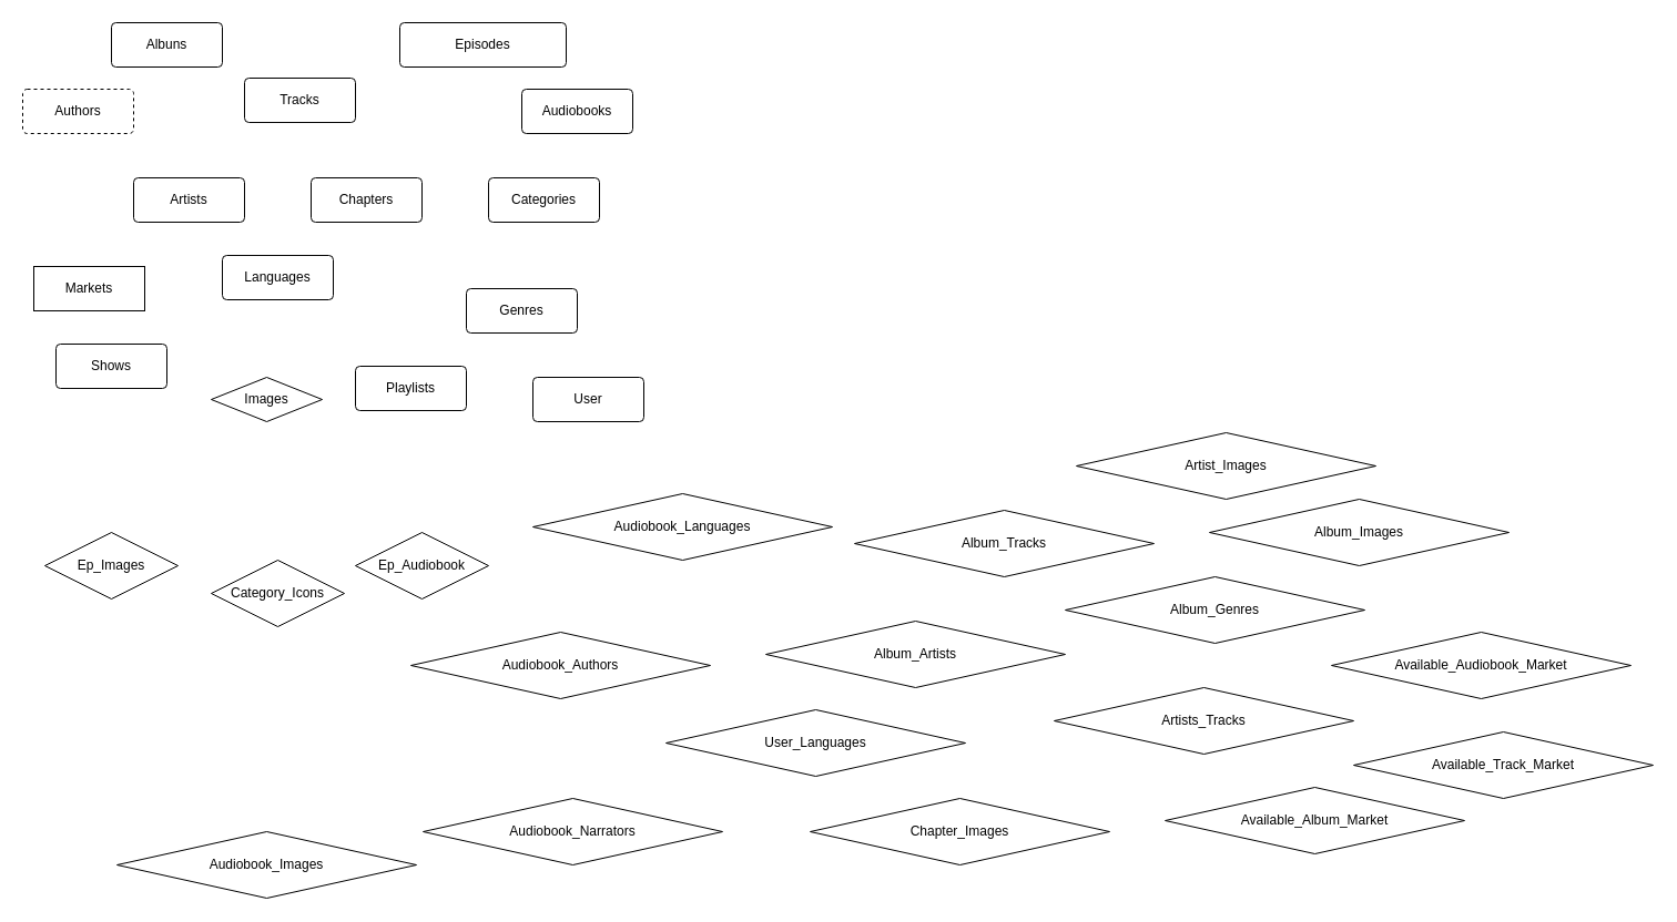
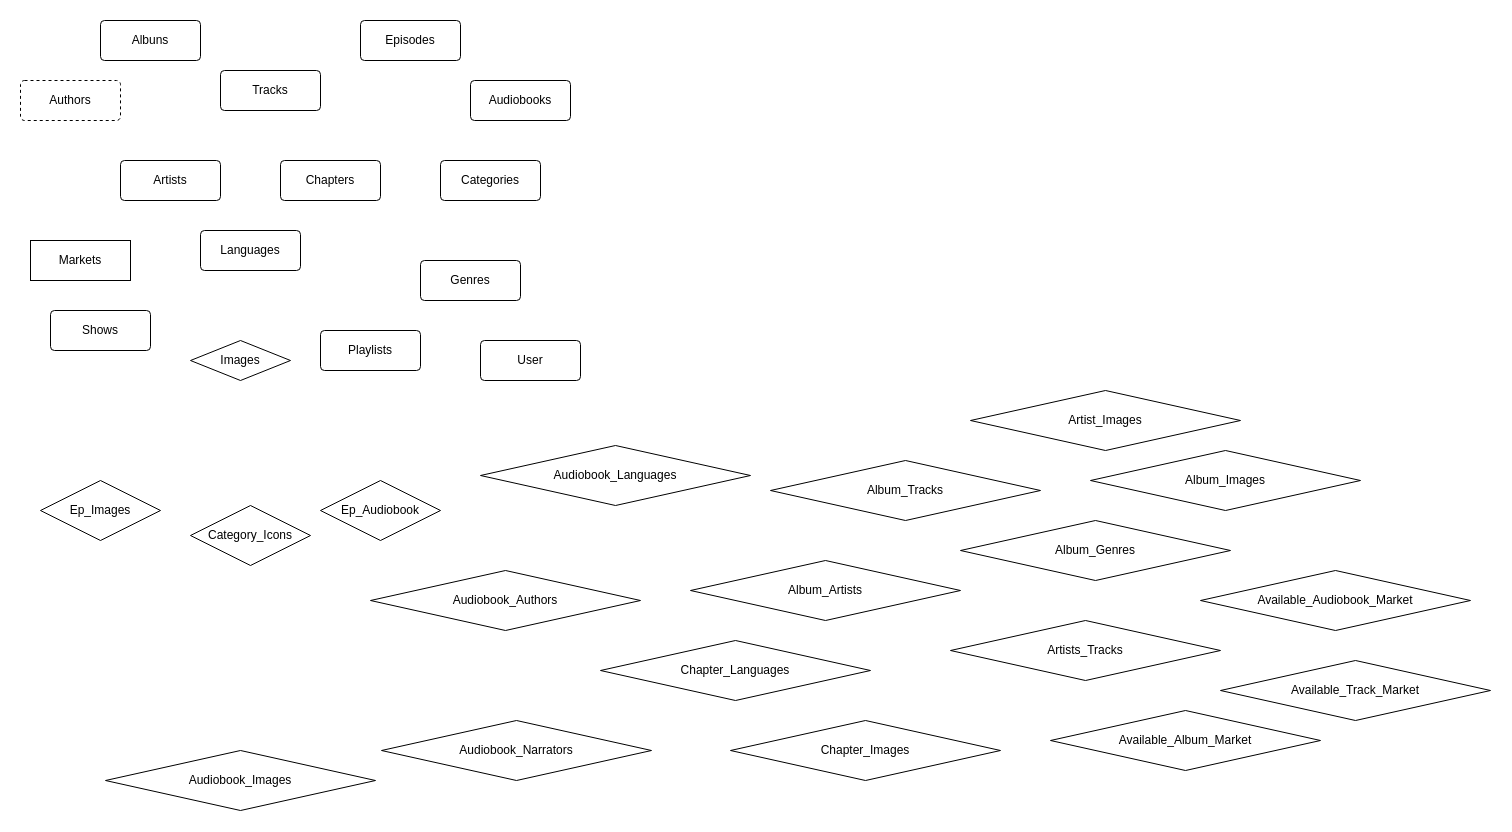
  <mxCell id="0" />
  <mxCell id="1" parent="0" />
  <mxCell id="2" value="Albuns" style="rounded=1;arcSize=10;whiteSpace=wrap;html=1;align=center;" vertex="1" parent="1"><mxGeometry x="100" y="20" width="100" height="40" as="geometry" /></mxCell>
  <mxCell id="3" value="Artists" style="rounded=1;arcSize=10;whiteSpace=wrap;html=1;align=center;" vertex="1" parent="1"><mxGeometry x="120" y="160" width="100" height="40" as="geometry" /></mxCell>
  <mxCell id="4" value="Tracks" style="rounded=1;arcSize=10;whiteSpace=wrap;html=1;align=center;" vertex="1" parent="1"><mxGeometry x="220" y="70" width="100" height="40" as="geometry" /></mxCell>
  <mxCell id="5" value="Audiobooks" style="rounded=1;arcSize=10;whiteSpace=wrap;html=1;align=center;" vertex="1" parent="1"><mxGeometry x="470" y="80" width="100" height="40" as="geometry" /></mxCell>
  <mxCell id="6" value="Chapters" style="rounded=1;arcSize=10;whiteSpace=wrap;html=1;align=center;" vertex="1" parent="1"><mxGeometry x="280" y="160" width="100" height="40" as="geometry" /></mxCell>
- <mxCell id="7" value="Episodes" style="rounded=1;arcSize=10;whiteSpace=wrap;html=1;align=center;" vertex="1" parent="1"><mxGeometry x="360" y="20" width="150" height="40" as="geometry" /></mxCell>
+ <mxCell id="7" value="Episodes" style="rounded=1;arcSize=10;whiteSpace=wrap;html=1;align=center;" vertex="1" parent="1"><mxGeometry x="360" y="20" width="100" height="40" as="geometry" /></mxCell>
  <mxCell id="8" value="Categories" style="rounded=1;arcSize=10;whiteSpace=wrap;html=1;align=center;" vertex="1" parent="1"><mxGeometry x="440" y="160" width="100" height="40" as="geometry" /></mxCell>
  <mxCell id="9" value="Authors" style="rounded=1;arcSize=10;whiteSpace=wrap;html=1;align=center;dashed=1;" vertex="1" parent="1"><mxGeometry x="20" y="80" width="100" height="40" as="geometry" /></mxCell>
  <mxCell id="10" value="Languages" style="rounded=1;arcSize=10;whiteSpace=wrap;html=1;align=center;" vertex="1" parent="1"><mxGeometry x="200" y="230" width="100" height="40" as="geometry" /></mxCell>
  <mxCell id="11" value="Genres" style="rounded=1;arcSize=10;whiteSpace=wrap;html=1;align=center;" vertex="1" parent="1"><mxGeometry x="420" y="260" width="100" height="40" as="geometry" /></mxCell>
  <mxCell id="12" value="Markets" style="arcSize=10;whiteSpace=wrap;html=1;align=center;rounded=0;" vertex="1" parent="1"><mxGeometry x="30" y="240" width="100" height="40" as="geometry" /></mxCell>
  <mxCell id="13" value="Images" style="rhombus;arcSize=10;whiteSpace=wrap;html=1;align=center;" vertex="1" parent="1"><mxGeometry x="190" y="340" width="100" height="40" as="geometry" /></mxCell>
  <mxCell id="14" value="Playlists" style="rounded=1;arcSize=10;whiteSpace=wrap;html=1;align=center;" vertex="1" parent="1"><mxGeometry x="320" y="330" width="100" height="40" as="geometry" /></mxCell>
  <mxCell id="15" value="Shows" style="rounded=1;arcSize=10;whiteSpace=wrap;html=1;align=center;" vertex="1" parent="1"><mxGeometry x="50" y="310" width="100" height="40" as="geometry" /></mxCell>
  <mxCell id="16" value="User" style="rounded=1;arcSize=10;whiteSpace=wrap;html=1;align=center;" vertex="1" parent="1"><mxGeometry x="480" y="340" width="100" height="40" as="geometry" /></mxCell>
  <mxCell id="17" value="Ep_Images" style="shape=rhombus;perimeter=rhombusPerimeter;whiteSpace=wrap;html=1;align=center;" vertex="1" parent="1"><mxGeometry x="40" y="480" width="120" height="60" as="geometry" /></mxCell>
  <mxCell id="18" value="Ep_Audiobook" style="shape=rhombus;perimeter=rhombusPerimeter;whiteSpace=wrap;html=1;align=center;" vertex="1" parent="1"><mxGeometry x="320" y="480" width="120" height="60" as="geometry" /></mxCell>
  <mxCell id="19" value="Category_Icons" style="shape=rhombus;perimeter=rhombusPerimeter;whiteSpace=wrap;html=1;align=center;" vertex="1" parent="1"><mxGeometry x="190" y="505" width="120" height="60" as="geometry" /></mxCell>
  <mxCell id="20" value="Available_Audiobook_Market" style="shape=rhombus;perimeter=rhombusPerimeter;whiteSpace=wrap;html=1;align=center;" vertex="1" parent="1"><mxGeometry x="1200" y="570" width="270" height="60" as="geometry" /></mxCell>
  <mxCell id="21" value="Audiobook_Authors" style="shape=rhombus;perimeter=rhombusPerimeter;whiteSpace=wrap;html=1;align=center;" vertex="1" parent="1"><mxGeometry x="370" y="570" width="270" height="60" as="geometry" /></mxCell>
  <mxCell id="22" value="Audiobook_Narrators" style="shape=rhombus;perimeter=rhombusPerimeter;whiteSpace=wrap;html=1;align=center;" vertex="1" parent="1"><mxGeometry x="381" y="720" width="270" height="60" as="geometry" /></mxCell>
  <mxCell id="23" value="Audiobook_Images" style="shape=rhombus;perimeter=rhombusPerimeter;whiteSpace=wrap;html=1;align=center;" vertex="1" parent="1"><mxGeometry x="105" y="750" width="270" height="60" as="geometry" /></mxCell>
  <mxCell id="24" value="Audiobook_Languages" style="shape=rhombus;perimeter=rhombusPerimeter;whiteSpace=wrap;html=1;align=center;" vertex="1" parent="1"><mxGeometry x="480" y="445" width="270" height="60" as="geometry" /></mxCell>
- <mxCell id="25" value="User_Languages" style="shape=rhombus;perimeter=rhombusPerimeter;whiteSpace=wrap;html=1;align=center;" vertex="1" parent="1"><mxGeometry x="600" y="640" width="270" height="60" as="geometry" /></mxCell>
+ <mxCell id="25" value="Chapter_Languages" style="shape=rhombus;perimeter=rhombusPerimeter;whiteSpace=wrap;html=1;align=center;" vertex="1" parent="1"><mxGeometry x="600" y="640" width="270" height="60" as="geometry" /></mxCell>
  <mxCell id="26" value="Album_Artists" style="shape=rhombus;perimeter=rhombusPerimeter;whiteSpace=wrap;html=1;align=center;" vertex="1" parent="1"><mxGeometry x="690" y="560" width="270" height="60" as="geometry" /></mxCell>
  <mxCell id="27" value="Album_Tracks" style="shape=rhombus;perimeter=rhombusPerimeter;whiteSpace=wrap;html=1;align=center;" vertex="1" parent="1"><mxGeometry x="770" y="460" width="270" height="60" as="geometry" /></mxCell>
  <mxCell id="28" value="Album_Genres" style="shape=rhombus;perimeter=rhombusPerimeter;whiteSpace=wrap;html=1;align=center;" vertex="1" parent="1"><mxGeometry x="960" y="520" width="270" height="60" as="geometry" /></mxCell>
  <mxCell id="29" value="Artists_Tracks" style="shape=rhombus;perimeter=rhombusPerimeter;whiteSpace=wrap;html=1;align=center;" vertex="1" parent="1"><mxGeometry x="950" y="620" width="270" height="60" as="geometry" /></mxCell>
  <mxCell id="30" value="Available_Track_Market" style="shape=rhombus;perimeter=rhombusPerimeter;whiteSpace=wrap;html=1;align=center;" vertex="1" parent="1"><mxGeometry x="1220" y="660" width="270" height="60" as="geometry" /></mxCell>
  <mxCell id="31" value="Available_Album_Market" style="shape=rhombus;perimeter=rhombusPerimeter;whiteSpace=wrap;html=1;align=center;" vertex="1" parent="1"><mxGeometry x="1050" y="710" width="270" height="60" as="geometry" /></mxCell>
  <mxCell id="32" value="Album_Images" style="shape=rhombus;perimeter=rhombusPerimeter;whiteSpace=wrap;html=1;align=center;" vertex="1" parent="1"><mxGeometry x="1090" y="450" width="270" height="60" as="geometry" /></mxCell>
  <mxCell id="33" value="Artist_Images" style="shape=rhombus;perimeter=rhombusPerimeter;whiteSpace=wrap;html=1;align=center;" vertex="1" parent="1"><mxGeometry x="970" y="390" width="270" height="60" as="geometry" /></mxCell>
  <mxCell id="34" value="Chapter_Images" style="shape=rhombus;perimeter=rhombusPerimeter;whiteSpace=wrap;html=1;align=center;" vertex="1" parent="1"><mxGeometry x="730" y="720" width="270" height="60" as="geometry" /></mxCell>
